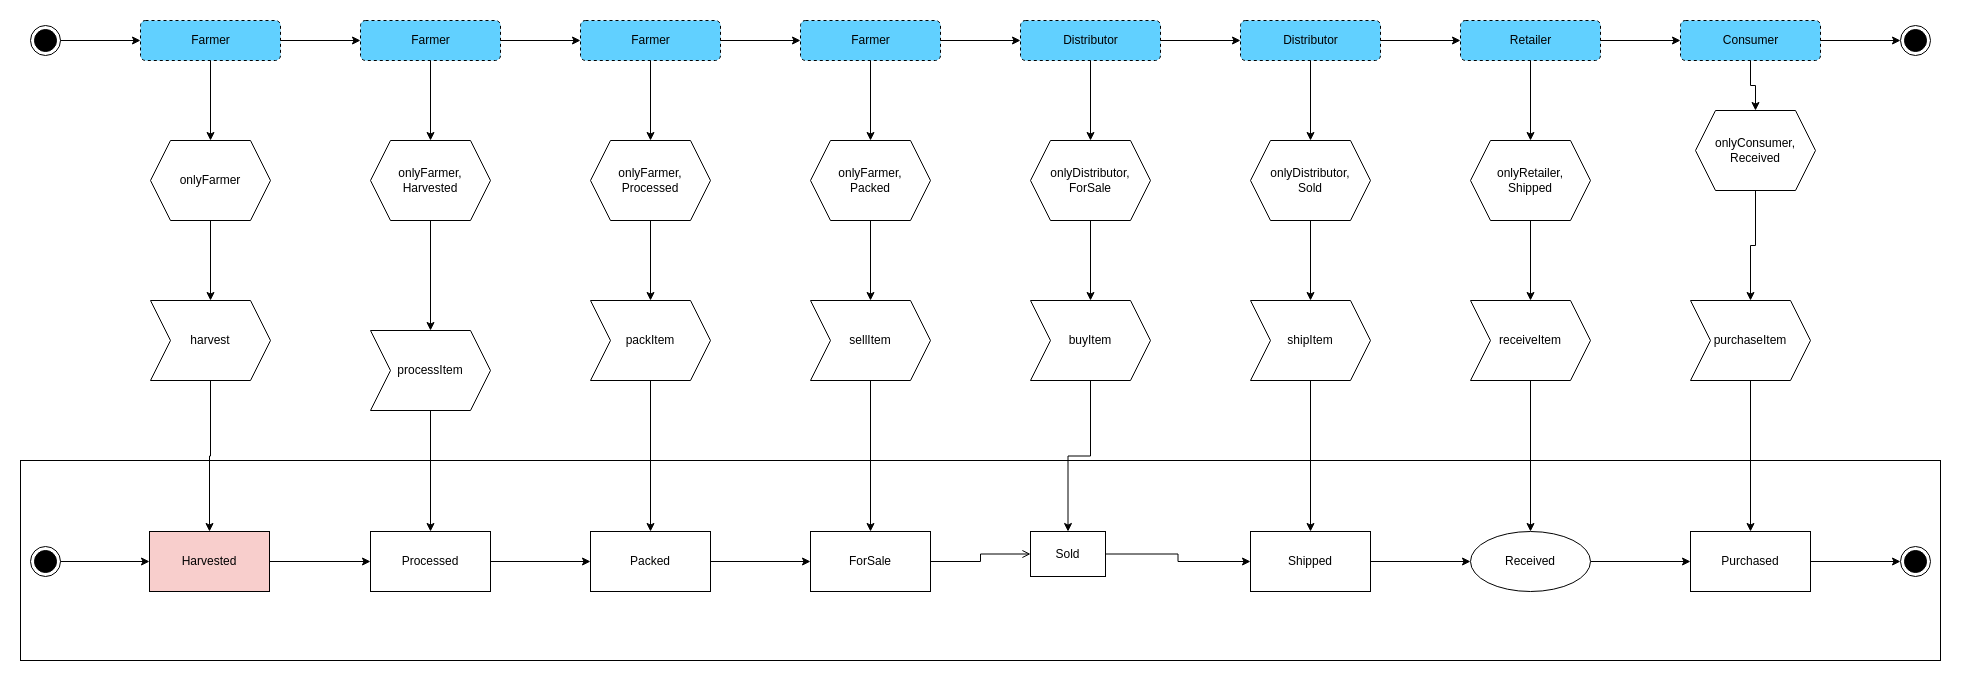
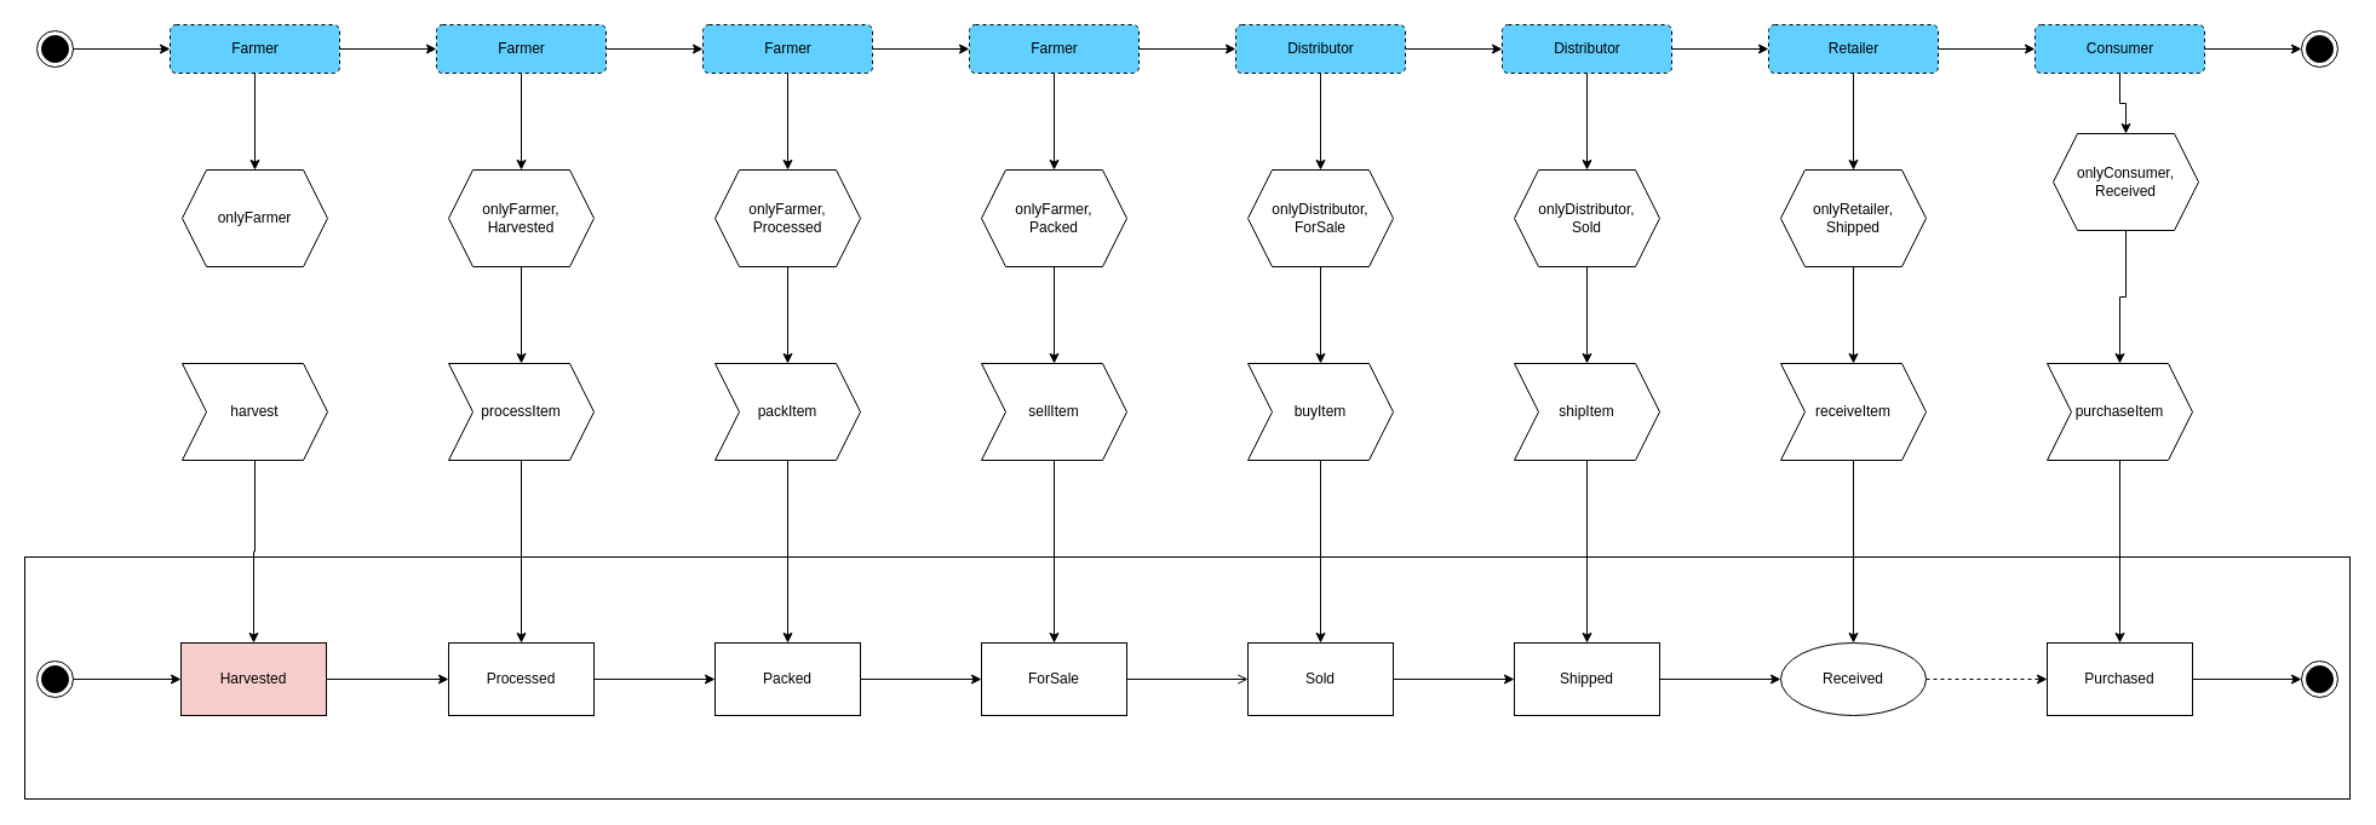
  <mxCell id="0" />
  <mxCell id="1" parent="0" />
  <mxCell id="2" value="" style="rounded=0;whiteSpace=wrap;html=1;fillColor=none;" vertex="1" parent="1"><mxGeometry x="20" y="460" width="1920" height="200" as="geometry" /></mxCell>
  <mxCell id="3" value="" style="edgeStyle=orthogonalEdgeStyle;rounded=0;orthogonalLoop=1;jettySize=auto;html=1;" edge="1" parent="1" source="5" target="15"><mxGeometry relative="1" as="geometry" /></mxCell>
  <mxCell id="4" value="" style="edgeStyle=orthogonalEdgeStyle;rounded=0;orthogonalLoop=1;jettySize=auto;html=1;" edge="1" parent="1" source="5" target="8"><mxGeometry relative="1" as="geometry" /></mxCell>
  <mxCell id="5" value="Farmer" style="html=1;align=center;verticalAlign=middle;rounded=1;absoluteArcSize=1;arcSize=10;dashed=1;labelBackgroundColor=none;fillColor=#61D0FF;" vertex="1" parent="1"><mxGeometry x="140" y="20" width="140" height="40" as="geometry" /></mxCell>
  <mxCell id="6" value="" style="edgeStyle=orthogonalEdgeStyle;rounded=0;orthogonalLoop=1;jettySize=auto;html=1;" edge="1" parent="1" source="8" target="19"><mxGeometry relative="1" as="geometry" /></mxCell>
  <mxCell id="7" value="" style="edgeStyle=orthogonalEdgeStyle;rounded=0;orthogonalLoop=1;jettySize=auto;html=1;" edge="1" parent="1" source="8" target="11"><mxGeometry relative="1" as="geometry" /></mxCell>
  <mxCell id="8" value="Farmer" style="html=1;align=center;verticalAlign=middle;rounded=1;absoluteArcSize=1;arcSize=10;dashed=1;labelBackgroundColor=none;fillColor=#61D0FF;" vertex="1" parent="1"><mxGeometry x="360" y="20" width="140" height="40" as="geometry" /></mxCell>
  <mxCell id="9" value="" style="edgeStyle=orthogonalEdgeStyle;rounded=0;orthogonalLoop=1;jettySize=auto;html=1;" edge="1" parent="1" source="11" target="23"><mxGeometry relative="1" as="geometry" /></mxCell>
  <mxCell id="10" value="" style="edgeStyle=orthogonalEdgeStyle;rounded=0;orthogonalLoop=1;jettySize=auto;html=1;" edge="1" parent="1" source="11" target="28"><mxGeometry relative="1" as="geometry" /></mxCell>
  <mxCell id="11" value="Farmer" style="html=1;align=center;verticalAlign=middle;rounded=1;absoluteArcSize=1;arcSize=10;dashed=1;labelBackgroundColor=none;fillColor=#61D0FF;" vertex="1" parent="1"><mxGeometry x="580" y="20" width="140" height="40" as="geometry" /></mxCell>
  <mxCell id="12" value="" style="edgeStyle=orthogonalEdgeStyle;rounded=0;orthogonalLoop=1;jettySize=auto;html=1;" edge="1" parent="1" source="13" target="5"><mxGeometry relative="1" as="geometry" /></mxCell>
  <mxCell id="13" value="" style="ellipse;html=1;shape=endState;fillColor=#000000;strokeColor=#000000;" vertex="1" parent="1"><mxGeometry x="30" y="25" width="30" height="30" as="geometry" /></mxCell>
- <mxCell id="14" value="" style="edgeStyle=orthogonalEdgeStyle;rounded=0;orthogonalLoop=1;jettySize=auto;html=1;" edge="1" parent="1" source="15" target="17"><mxGeometry relative="1" as="geometry" /></mxCell>
  <mxCell id="15" value="onlyFarmer" style="shape=hexagon;perimeter=hexagonPerimeter2;whiteSpace=wrap;html=1;fixedSize=1;" vertex="1" parent="1"><mxGeometry x="150" y="140" width="120" height="80" as="geometry" /></mxCell>
  <mxCell id="16" value="" style="edgeStyle=orthogonalEdgeStyle;rounded=0;orthogonalLoop=1;jettySize=auto;html=1;fontSize=16;entryX=0.5;entryY=0;entryDx=0;entryDy=0;" edge="1" parent="1" source="17" target="65"><mxGeometry relative="1" as="geometry" /></mxCell>
  <mxCell id="17" value="harvest" style="shape=step;perimeter=stepPerimeter;whiteSpace=wrap;html=1;fixedSize=1;" vertex="1" parent="1"><mxGeometry x="150" y="300" width="120" height="80" as="geometry" /></mxCell>
  <mxCell id="18" value="" style="edgeStyle=orthogonalEdgeStyle;rounded=0;orthogonalLoop=1;jettySize=auto;html=1;" edge="1" parent="1" source="19" target="21"><mxGeometry relative="1" as="geometry" /></mxCell>
  <mxCell id="19" value="onlyFarmer,&lt;br&gt;Harvested" style="shape=hexagon;perimeter=hexagonPerimeter2;whiteSpace=wrap;html=1;fixedSize=1;" vertex="1" parent="1"><mxGeometry x="370" y="140" width="120" height="80" as="geometry" /></mxCell>
  <mxCell id="20" value="" style="edgeStyle=orthogonalEdgeStyle;rounded=0;orthogonalLoop=1;jettySize=auto;html=1;fontSize=16;entryX=0.5;entryY=0;entryDx=0;entryDy=0;" edge="1" parent="1" source="21" target="67"><mxGeometry relative="1" as="geometry" /></mxCell>
- <mxCell id="21" value="processItem" style="shape=step;perimeter=stepPerimeter;whiteSpace=wrap;html=1;fixedSize=1;" vertex="1" parent="1"><mxGeometry x="370" y="330" width="120" height="80" as="geometry" /></mxCell>
+ <mxCell id="21" value="processItem" style="shape=step;perimeter=stepPerimeter;whiteSpace=wrap;html=1;fixedSize=1;" vertex="1" parent="1"><mxGeometry x="370" y="300" width="120" height="80" as="geometry" /></mxCell>
  <mxCell id="22" value="" style="edgeStyle=orthogonalEdgeStyle;rounded=0;orthogonalLoop=1;jettySize=auto;html=1;" edge="1" parent="1" source="23" target="25"><mxGeometry relative="1" as="geometry" /></mxCell>
  <mxCell id="23" value="onlyFarmer,&lt;br&gt;Processed" style="shape=hexagon;perimeter=hexagonPerimeter2;whiteSpace=wrap;html=1;fixedSize=1;" vertex="1" parent="1"><mxGeometry x="590" y="140" width="120" height="80" as="geometry" /></mxCell>
  <mxCell id="24" value="" style="edgeStyle=orthogonalEdgeStyle;rounded=0;orthogonalLoop=1;jettySize=auto;html=1;fontSize=16;entryX=0.5;entryY=0;entryDx=0;entryDy=0;" edge="1" parent="1" source="25" target="69"><mxGeometry relative="1" as="geometry" /></mxCell>
  <mxCell id="25" value="packItem" style="shape=step;perimeter=stepPerimeter;whiteSpace=wrap;html=1;fixedSize=1;" vertex="1" parent="1"><mxGeometry x="590" y="300" width="120" height="80" as="geometry" /></mxCell>
  <mxCell id="26" value="" style="edgeStyle=orthogonalEdgeStyle;rounded=0;orthogonalLoop=1;jettySize=auto;html=1;" edge="1" parent="1" source="28" target="30"><mxGeometry relative="1" as="geometry" /></mxCell>
  <mxCell id="27" value="" style="edgeStyle=orthogonalEdgeStyle;rounded=0;orthogonalLoop=1;jettySize=auto;html=1;" edge="1" parent="1" source="28" target="35"><mxGeometry relative="1" as="geometry" /></mxCell>
  <mxCell id="28" value="Farmer" style="html=1;align=center;verticalAlign=middle;rounded=1;absoluteArcSize=1;arcSize=10;dashed=1;labelBackgroundColor=none;fillColor=#61D0FF;" vertex="1" parent="1"><mxGeometry x="800" y="20" width="140" height="40" as="geometry" /></mxCell>
  <mxCell id="29" value="" style="edgeStyle=orthogonalEdgeStyle;rounded=0;orthogonalLoop=1;jettySize=auto;html=1;" edge="1" parent="1" source="30" target="32"><mxGeometry relative="1" as="geometry" /></mxCell>
  <mxCell id="30" value="onlyFarmer,&lt;br&gt;Packed" style="shape=hexagon;perimeter=hexagonPerimeter2;whiteSpace=wrap;html=1;fixedSize=1;" vertex="1" parent="1"><mxGeometry x="810" y="140" width="120" height="80" as="geometry" /></mxCell>
  <mxCell id="31" value="" style="edgeStyle=orthogonalEdgeStyle;rounded=0;orthogonalLoop=1;jettySize=auto;html=1;fontSize=16;entryX=0.5;entryY=0;entryDx=0;entryDy=0;" edge="1" parent="1" source="32" target="71"><mxGeometry relative="1" as="geometry" /></mxCell>
  <mxCell id="32" value="sellItem" style="shape=step;perimeter=stepPerimeter;whiteSpace=wrap;html=1;fixedSize=1;" vertex="1" parent="1"><mxGeometry x="810" y="300" width="120" height="80" as="geometry" /></mxCell>
  <mxCell id="33" value="" style="edgeStyle=orthogonalEdgeStyle;rounded=0;orthogonalLoop=1;jettySize=auto;html=1;" edge="1" parent="1" source="35" target="37"><mxGeometry relative="1" as="geometry" /></mxCell>
  <mxCell id="34" value="" style="edgeStyle=orthogonalEdgeStyle;rounded=0;orthogonalLoop=1;jettySize=auto;html=1;" edge="1" parent="1" source="35" target="42"><mxGeometry relative="1" as="geometry" /></mxCell>
  <mxCell id="35" value="Distributor" style="html=1;align=center;verticalAlign=middle;rounded=1;absoluteArcSize=1;arcSize=10;dashed=1;labelBackgroundColor=none;fillColor=#61D0FF;" vertex="1" parent="1"><mxGeometry x="1020" y="20" width="140" height="40" as="geometry" /></mxCell>
  <mxCell id="36" value="" style="edgeStyle=orthogonalEdgeStyle;rounded=0;orthogonalLoop=1;jettySize=auto;html=1;" edge="1" parent="1" source="37" target="39"><mxGeometry relative="1" as="geometry" /></mxCell>
  <mxCell id="37" value="onlyDistributor,&lt;br&gt;ForSale" style="shape=hexagon;perimeter=hexagonPerimeter2;whiteSpace=wrap;html=1;fixedSize=1;" vertex="1" parent="1"><mxGeometry x="1030" y="140" width="120" height="80" as="geometry" /></mxCell>
  <mxCell id="38" value="" style="edgeStyle=orthogonalEdgeStyle;rounded=0;orthogonalLoop=1;jettySize=auto;html=1;fontSize=16;entryX=0.5;entryY=0;entryDx=0;entryDy=0;" edge="1" parent="1" source="39" target="73"><mxGeometry relative="1" as="geometry" /></mxCell>
  <mxCell id="39" value="buyItem" style="shape=step;perimeter=stepPerimeter;whiteSpace=wrap;html=1;fixedSize=1;" vertex="1" parent="1"><mxGeometry x="1030" y="300" width="120" height="80" as="geometry" /></mxCell>
  <mxCell id="40" value="" style="edgeStyle=orthogonalEdgeStyle;rounded=0;orthogonalLoop=1;jettySize=auto;html=1;" edge="1" parent="1" source="42" target="44"><mxGeometry relative="1" as="geometry" /></mxCell>
  <mxCell id="41" value="" style="edgeStyle=orthogonalEdgeStyle;rounded=0;orthogonalLoop=1;jettySize=auto;html=1;" edge="1" parent="1" source="42" target="49"><mxGeometry relative="1" as="geometry" /></mxCell>
  <mxCell id="42" value="Distributor" style="html=1;align=center;verticalAlign=middle;rounded=1;absoluteArcSize=1;arcSize=10;dashed=1;labelBackgroundColor=none;fillColor=#61D0FF;" vertex="1" parent="1"><mxGeometry x="1240" y="20" width="140" height="40" as="geometry" /></mxCell>
  <mxCell id="43" value="" style="edgeStyle=orthogonalEdgeStyle;rounded=0;orthogonalLoop=1;jettySize=auto;html=1;" edge="1" parent="1" source="44" target="46"><mxGeometry relative="1" as="geometry" /></mxCell>
  <mxCell id="44" value="onlyDistributor,&lt;br&gt;Sold" style="shape=hexagon;perimeter=hexagonPerimeter2;whiteSpace=wrap;html=1;fixedSize=1;" vertex="1" parent="1"><mxGeometry x="1250" y="140" width="120" height="80" as="geometry" /></mxCell>
  <mxCell id="45" value="" style="edgeStyle=orthogonalEdgeStyle;rounded=0;orthogonalLoop=1;jettySize=auto;html=1;fontSize=16;" edge="1" parent="1" source="46" target="75"><mxGeometry relative="1" as="geometry" /></mxCell>
  <mxCell id="46" value="shipItem" style="shape=step;perimeter=stepPerimeter;whiteSpace=wrap;html=1;fixedSize=1;" vertex="1" parent="1"><mxGeometry x="1250" y="300" width="120" height="80" as="geometry" /></mxCell>
  <mxCell id="47" value="" style="edgeStyle=orthogonalEdgeStyle;rounded=0;orthogonalLoop=1;jettySize=auto;html=1;" edge="1" parent="1" source="49" target="51"><mxGeometry relative="1" as="geometry" /></mxCell>
  <mxCell id="48" value="" style="edgeStyle=orthogonalEdgeStyle;rounded=0;orthogonalLoop=1;jettySize=auto;html=1;" edge="1" parent="1" source="49" target="56"><mxGeometry relative="1" as="geometry" /></mxCell>
  <mxCell id="49" value="Retailer" style="html=1;align=center;verticalAlign=middle;rounded=1;absoluteArcSize=1;arcSize=10;dashed=1;labelBackgroundColor=none;fillColor=#61D0FF;" vertex="1" parent="1"><mxGeometry x="1460" y="20" width="140" height="40" as="geometry" /></mxCell>
  <mxCell id="50" value="" style="edgeStyle=orthogonalEdgeStyle;rounded=0;orthogonalLoop=1;jettySize=auto;html=1;" edge="1" parent="1" source="51" target="53"><mxGeometry relative="1" as="geometry" /></mxCell>
  <mxCell id="51" value="onlyRetailer,&lt;br&gt;Shipped" style="shape=hexagon;perimeter=hexagonPerimeter2;whiteSpace=wrap;html=1;fixedSize=1;" vertex="1" parent="1"><mxGeometry x="1470" y="140" width="120" height="80" as="geometry" /></mxCell>
  <mxCell id="52" value="" style="edgeStyle=orthogonalEdgeStyle;rounded=0;orthogonalLoop=1;jettySize=auto;html=1;fontSize=16;" edge="1" parent="1" source="53" target="77"><mxGeometry relative="1" as="geometry" /></mxCell>
  <mxCell id="53" value="receiveItem" style="shape=step;perimeter=stepPerimeter;whiteSpace=wrap;html=1;fixedSize=1;" vertex="1" parent="1"><mxGeometry x="1470" y="300" width="120" height="80" as="geometry" /></mxCell>
  <mxCell id="54" value="" style="edgeStyle=orthogonalEdgeStyle;rounded=0;orthogonalLoop=1;jettySize=auto;html=1;" edge="1" parent="1" source="56" target="58"><mxGeometry relative="1" as="geometry" /></mxCell>
  <mxCell id="55" value="" style="edgeStyle=orthogonalEdgeStyle;rounded=0;orthogonalLoop=1;jettySize=auto;html=1;" edge="1" parent="1" source="56" target="61"><mxGeometry relative="1" as="geometry" /></mxCell>
  <mxCell id="56" value="Consumer" style="html=1;align=center;verticalAlign=middle;rounded=1;absoluteArcSize=1;arcSize=10;dashed=1;labelBackgroundColor=none;fillColor=#61D0FF;" vertex="1" parent="1"><mxGeometry x="1680" y="20" width="140" height="40" as="geometry" /></mxCell>
  <mxCell id="57" value="" style="edgeStyle=orthogonalEdgeStyle;rounded=0;orthogonalLoop=1;jettySize=auto;html=1;" edge="1" parent="1" source="58" target="60"><mxGeometry relative="1" as="geometry" /></mxCell>
  <mxCell id="58" value="onlyConsumer,&lt;br&gt;Received" style="shape=hexagon;perimeter=hexagonPerimeter2;whiteSpace=wrap;html=1;fixedSize=1;" vertex="1" parent="1"><mxGeometry x="1695" y="110" width="120" height="80" as="geometry" /></mxCell>
  <mxCell id="59" value="" style="edgeStyle=orthogonalEdgeStyle;rounded=0;orthogonalLoop=1;jettySize=auto;html=1;fontSize=16;" edge="1" parent="1" source="60" target="79"><mxGeometry relative="1" as="geometry" /></mxCell>
  <mxCell id="60" value="purchaseItem" style="shape=step;perimeter=stepPerimeter;whiteSpace=wrap;html=1;fixedSize=1;" vertex="1" parent="1"><mxGeometry x="1690" y="300" width="120" height="80" as="geometry" /></mxCell>
  <mxCell id="61" value="" style="ellipse;html=1;shape=endState;fillColor=#000000;strokeColor=#000000;" vertex="1" parent="1"><mxGeometry x="1900" y="25" width="30" height="30" as="geometry" /></mxCell>
  <mxCell id="62" value="" style="edgeStyle=orthogonalEdgeStyle;rounded=0;orthogonalLoop=1;jettySize=auto;html=1;" edge="1" parent="1" source="63" target="65"><mxGeometry relative="1" as="geometry" /></mxCell>
  <mxCell id="63" value="" style="ellipse;html=1;shape=endState;fillColor=#000000;strokeColor=#000000;" vertex="1" parent="1"><mxGeometry x="30" y="546" width="30" height="30" as="geometry" /></mxCell>
  <mxCell id="64" value="" style="edgeStyle=orthogonalEdgeStyle;rounded=0;orthogonalLoop=1;jettySize=auto;html=1;" edge="1" parent="1" source="65" target="67"><mxGeometry relative="1" as="geometry" /></mxCell>
  <mxCell id="65" value="Harvested" style="rounded=0;whiteSpace=wrap;html=1;fillColor=#f8cecc;" vertex="1" parent="1"><mxGeometry x="149" y="531" width="120" height="60" as="geometry" /></mxCell>
  <mxCell id="66" value="" style="edgeStyle=orthogonalEdgeStyle;rounded=0;orthogonalLoop=1;jettySize=auto;html=1;" edge="1" parent="1" source="67" target="69"><mxGeometry relative="1" as="geometry" /></mxCell>
  <mxCell id="67" value="Processed" style="rounded=0;whiteSpace=wrap;html=1;" vertex="1" parent="1"><mxGeometry x="370" y="531" width="120" height="60" as="geometry" /></mxCell>
  <mxCell id="68" value="" style="edgeStyle=orthogonalEdgeStyle;rounded=0;orthogonalLoop=1;jettySize=auto;html=1;" edge="1" parent="1" source="69" target="71"><mxGeometry relative="1" as="geometry" /></mxCell>
  <mxCell id="69" value="Packed" style="rounded=0;whiteSpace=wrap;html=1;" vertex="1" parent="1"><mxGeometry x="590" y="531" width="120" height="60" as="geometry" /></mxCell>
  <mxCell id="70" value="" style="edgeStyle=orthogonalEdgeStyle;rounded=0;orthogonalLoop=1;jettySize=auto;html=1;endArrow=open;" edge="1" parent="1" source="71" target="73"><mxGeometry relative="1" as="geometry" /></mxCell>
  <mxCell id="71" value="ForSale" style="rounded=0;whiteSpace=wrap;html=1;" vertex="1" parent="1"><mxGeometry x="810" y="531" width="120" height="60" as="geometry" /></mxCell>
  <mxCell id="72" value="" style="edgeStyle=orthogonalEdgeStyle;rounded=0;orthogonalLoop=1;jettySize=auto;html=1;" edge="1" parent="1" source="73" target="75"><mxGeometry relative="1" as="geometry" /></mxCell>
- <mxCell id="73" value="Sold" style="rounded=0;whiteSpace=wrap;html=1;" vertex="1" parent="1"><mxGeometry x="1030" y="531" width="75" height="45" as="geometry" /></mxCell>
+ <mxCell id="73" value="Sold" style="rounded=0;whiteSpace=wrap;html=1;" vertex="1" parent="1"><mxGeometry x="1030" y="531" width="120" height="60" as="geometry" /></mxCell>
  <mxCell id="74" value="" style="edgeStyle=orthogonalEdgeStyle;rounded=0;orthogonalLoop=1;jettySize=auto;html=1;" edge="1" parent="1" source="75" target="77"><mxGeometry relative="1" as="geometry" /></mxCell>
  <mxCell id="75" value="Shipped" style="rounded=0;whiteSpace=wrap;html=1;" vertex="1" parent="1"><mxGeometry x="1250" y="531" width="120" height="60" as="geometry" /></mxCell>
- <mxCell id="76" value="" style="edgeStyle=orthogonalEdgeStyle;rounded=0;orthogonalLoop=1;jettySize=auto;html=1;" edge="1" parent="1" source="77" target="79"><mxGeometry relative="1" as="geometry" /></mxCell>
+ <mxCell id="76" value="" style="edgeStyle=orthogonalEdgeStyle;rounded=0;orthogonalLoop=1;jettySize=auto;html=1;dashed=1;" edge="1" parent="1" source="77" target="79"><mxGeometry relative="1" as="geometry" /></mxCell>
  <mxCell id="77" value="Received" style="ellipse;whiteSpace=wrap;html=1;" vertex="1" parent="1"><mxGeometry x="1470" y="531" width="120" height="60" as="geometry" /></mxCell>
  <mxCell id="78" value="" style="edgeStyle=orthogonalEdgeStyle;rounded=0;orthogonalLoop=1;jettySize=auto;html=1;" edge="1" parent="1" source="79" target="80"><mxGeometry relative="1" as="geometry" /></mxCell>
  <mxCell id="79" value="Purchased" style="rounded=0;whiteSpace=wrap;html=1;" vertex="1" parent="1"><mxGeometry x="1690" y="531" width="120" height="60" as="geometry" /></mxCell>
  <mxCell id="80" value="" style="ellipse;html=1;shape=endState;fillColor=#000000;strokeColor=#000000;" vertex="1" parent="1"><mxGeometry x="1900" y="546" width="30" height="30" as="geometry" /></mxCell>
